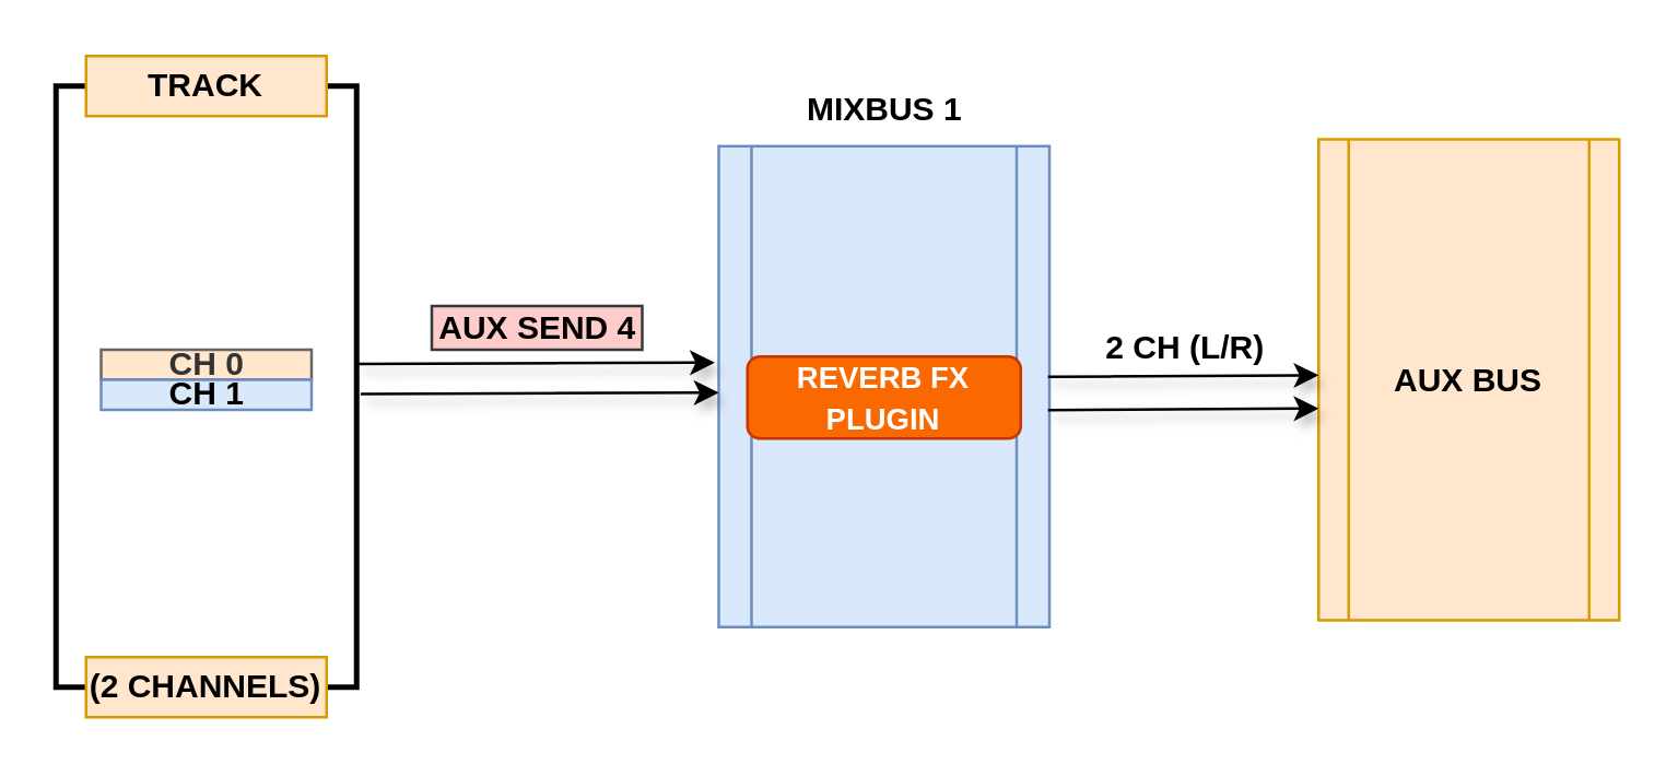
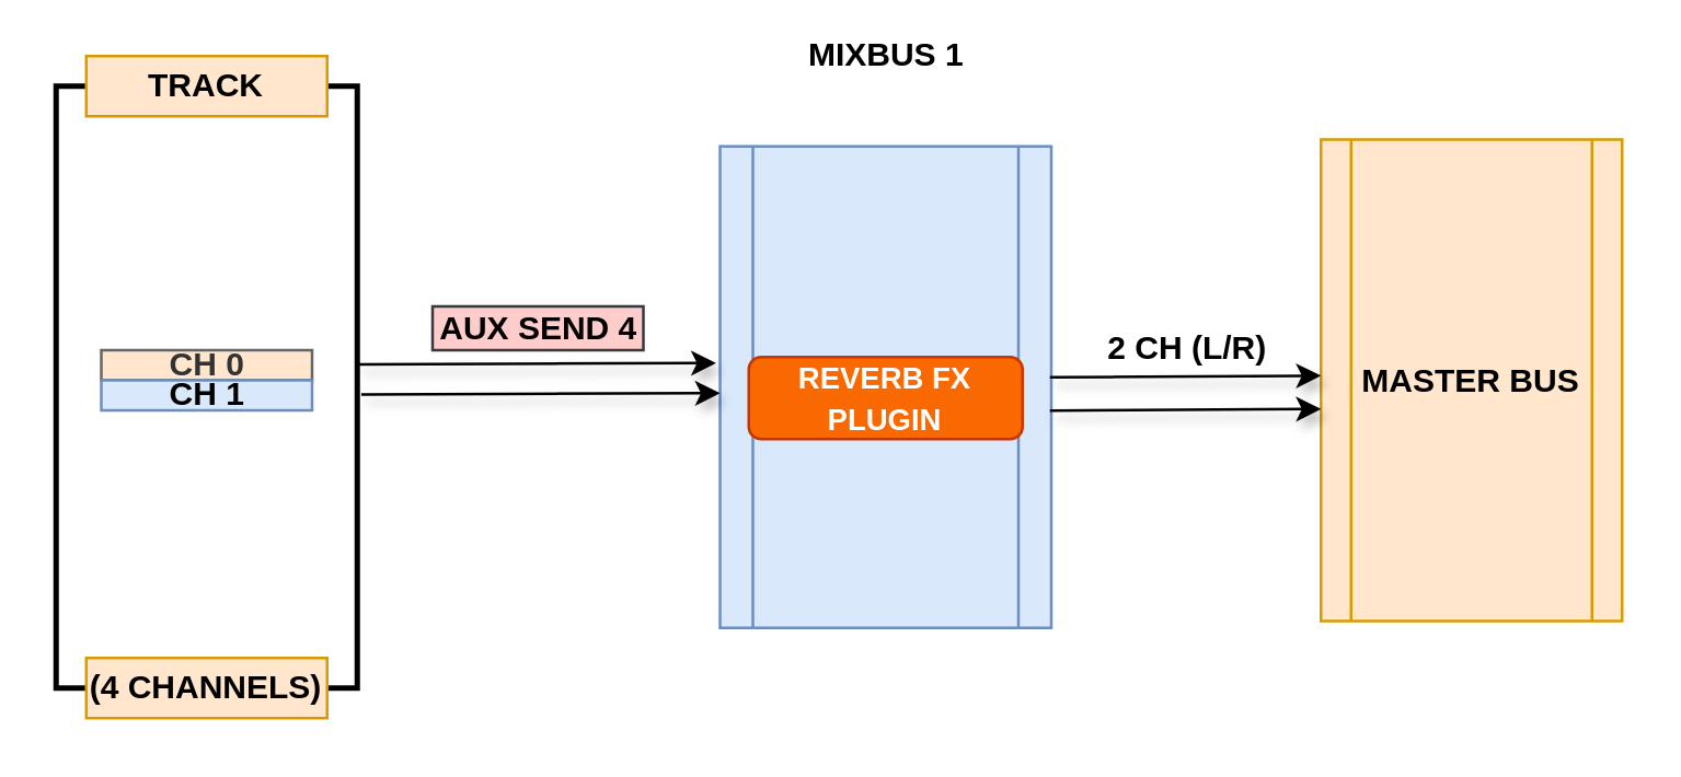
  <mxCell id="0" />
  <mxCell id="1" parent="0" />
  <mxCell id="2" value="&lt;b&gt;AUDIO BUS&lt;br&gt;(2 CH)&lt;/b&gt;" style="shape=process;whiteSpace=wrap;html=1;backgroundOutline=1;fillColor=#dae8fc;strokeColor=#6c8ebf;" vertex="1" parent="1"><mxGeometry x="262.5" y="53" width="121" height="176" as="geometry" /></mxCell>
- <mxCell id="3" value="&lt;b&gt;AUX BUS&lt;/b&gt;" style="shape=process;whiteSpace=wrap;html=1;backgroundOutline=1;fillColor=#ffe6cc;strokeColor=#d79b00;" vertex="1" parent="1"><mxGeometry x="482" y="50.5" width="110" height="176" as="geometry" /></mxCell>
+ <mxCell id="3" value="&lt;b&gt;MASTER BUS&lt;/b&gt;" style="shape=process;whiteSpace=wrap;html=1;backgroundOutline=1;fillColor=#ffe6cc;strokeColor=#d79b00;" vertex="1" parent="1"><mxGeometry x="482" y="50.5" width="110" height="176" as="geometry" /></mxCell>
  <mxCell id="4" value="&lt;b&gt;CH 0&lt;/b&gt;" style="rounded=0;whiteSpace=wrap;html=1;fillColor=#ffe6cc;strokeColor=#666666;fontColor=#333333;" vertex="1" parent="1"><mxGeometry x="36.5" y="127.5" width="77" height="11" as="geometry" /></mxCell>
  <mxCell id="5" value="&lt;b&gt;CH 1&lt;br&gt;&lt;/b&gt;" style="rounded=0;whiteSpace=wrap;html=1;fillColor=#dae8fc;strokeColor=#6c8ebf;" vertex="1" parent="1"><mxGeometry x="36.5" y="138.5" width="77" height="11" as="geometry" /></mxCell>
  <mxCell id="6" value="" style="strokeWidth=2;html=1;shape=mxgraph.flowchart.annotation_1;align=left;pointerEvents=1;labelBackgroundColor=none;fontColor=#000000;" vertex="1" parent="1"><mxGeometry x="20" y="31" width="22" height="220" as="geometry" /></mxCell>
  <mxCell id="7" value="" style="strokeWidth=2;html=1;shape=mxgraph.flowchart.annotation_1;align=left;pointerEvents=1;labelBackgroundColor=none;fontColor=#000000;rotation=-180;" vertex="1" parent="1"><mxGeometry x="108" y="31" width="22" height="220" as="geometry" /></mxCell>
  <mxCell id="8" value="&lt;b&gt;TRACK&lt;/b&gt;" style="rounded=0;whiteSpace=wrap;html=1;labelBackgroundColor=none;fillColor=#ffe6cc;strokeColor=#d79b00;" vertex="1" parent="1"><mxGeometry x="31" y="20" width="88" height="22" as="geometry" /></mxCell>
- <mxCell id="9" value="&lt;b&gt;(2 CHANNELS)&lt;/b&gt;" style="rounded=0;whiteSpace=wrap;html=1;labelBackgroundColor=none;fillColor=#ffe6cc;strokeColor=#d79b00;" vertex="1" parent="1"><mxGeometry x="31" y="240" width="88" height="22" as="geometry" /></mxCell>
+ <mxCell id="9" value="&lt;b&gt;(4 CHANNELS)&lt;/b&gt;" style="rounded=0;whiteSpace=wrap;html=1;labelBackgroundColor=none;fillColor=#ffe6cc;strokeColor=#d79b00;" vertex="1" parent="1"><mxGeometry x="31" y="240" width="88" height="22" as="geometry" /></mxCell>
  <mxCell id="10" value="&lt;b&gt;AUX SEND 4&lt;/b&gt;" style="rounded=0;whiteSpace=wrap;html=1;labelBackgroundColor=none;strokeColor=#36393d;fillColor=#ffcccc;" vertex="1" parent="1"><mxGeometry x="157.5" y="111.5" width="77" height="16" as="geometry" /></mxCell>
- <mxCell id="11" value="&lt;b&gt;MIXBUS&lt;/b&gt; &lt;b&gt;1&lt;/b&gt;" style="text;html=1;align=center;verticalAlign=middle;resizable=0;points=[];autosize=1;fontColor=#000000;" vertex="1" parent="1"><mxGeometry x="284.5" y="28.5" width="77" height="22" as="geometry" /></mxCell>
+ <mxCell id="11" value="&lt;b&gt;MIXBUS&lt;/b&gt; &lt;b&gt;1&lt;/b&gt;" style="text;html=1;align=center;verticalAlign=middle;resizable=0;points=[];autosize=1;fontColor=#000000;" vertex="1" parent="1"><mxGeometry x="284.5" y="8.5" width="77" height="22" as="geometry" /></mxCell>
  <mxCell id="12" value="" style="endArrow=classic;html=1;shadow=1;strokeColor=#000000;fontColor=#000000;" edge="1" parent="1"><mxGeometry width="50" height="50" relative="1" as="geometry"><mxPoint x="383" y="149.62" as="sourcePoint" /><mxPoint x="482" y="149" as="targetPoint" /></mxGeometry></mxCell>
  <mxCell id="13" value="" style="endArrow=classic;html=1;shadow=1;fontColor=#000000;fillColor=none;" edge="1" parent="1"><mxGeometry width="50" height="50" relative="1" as="geometry"><mxPoint x="383" y="137.44" as="sourcePoint" /><mxPoint x="482" y="136.82" as="targetPoint" /></mxGeometry></mxCell>
  <mxCell id="14" value="&lt;b&gt;2 CH (L/R)&lt;/b&gt;" style="text;html=1;align=center;verticalAlign=middle;resizable=0;points=[];autosize=1;fontColor=#000000;" vertex="1" parent="1"><mxGeometry x="394" y="116" width="77" height="22" as="geometry" /></mxCell>
  <mxCell id="15" value="" style="endArrow=classic;html=1;shadow=1;fontColor=#000000;fillColor=none;entryX=-0.008;entryY=0.545;entryDx=0;entryDy=0;entryPerimeter=0;" edge="1" parent="1"><mxGeometry width="50" height="50" relative="1" as="geometry"><mxPoint x="131.47" y="143.66" as="sourcePoint" /><mxPoint x="262.502" y="143.21" as="targetPoint" /></mxGeometry></mxCell>
  <mxCell id="16" value="" style="endArrow=classic;html=1;shadow=1;fontColor=#000000;fillColor=none;entryX=-0.008;entryY=0.545;entryDx=0;entryDy=0;entryPerimeter=0;" edge="1" parent="1"><mxGeometry width="50" height="50" relative="1" as="geometry"><mxPoint x="130" y="132.66" as="sourcePoint" /><mxPoint x="261.032" y="132.21" as="targetPoint" /></mxGeometry></mxCell>
  <mxCell id="17" value="&lt;font style=&quot;font-size: 11px&quot;&gt;&lt;b&gt;REVERB FX PLUGIN&lt;/b&gt;&lt;/font&gt;" style="rounded=1;whiteSpace=wrap;html=1;fillColor=#fa6800;strokeColor=#C73500;fontColor=#ffffff;" vertex="1" parent="1"><mxGeometry x="273" y="130" width="100" height="30" as="geometry" /></mxCell>
